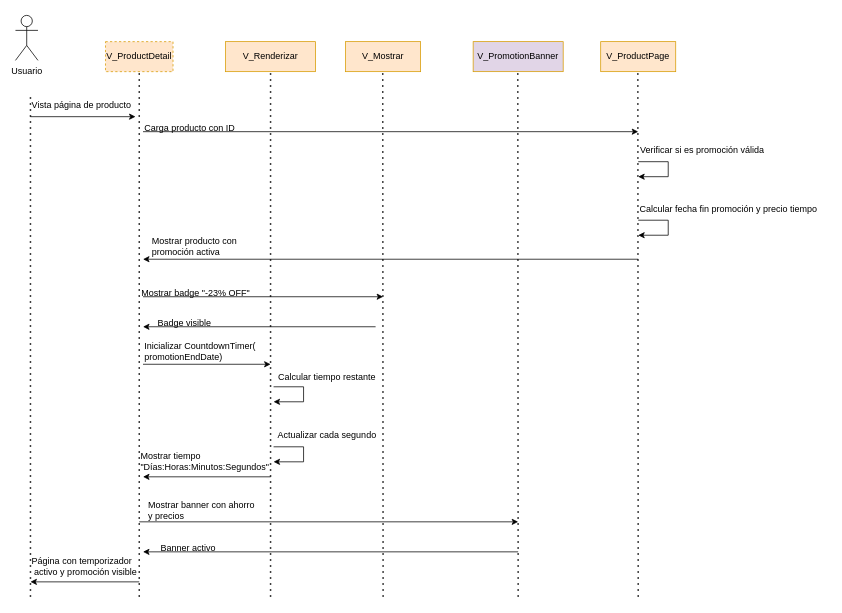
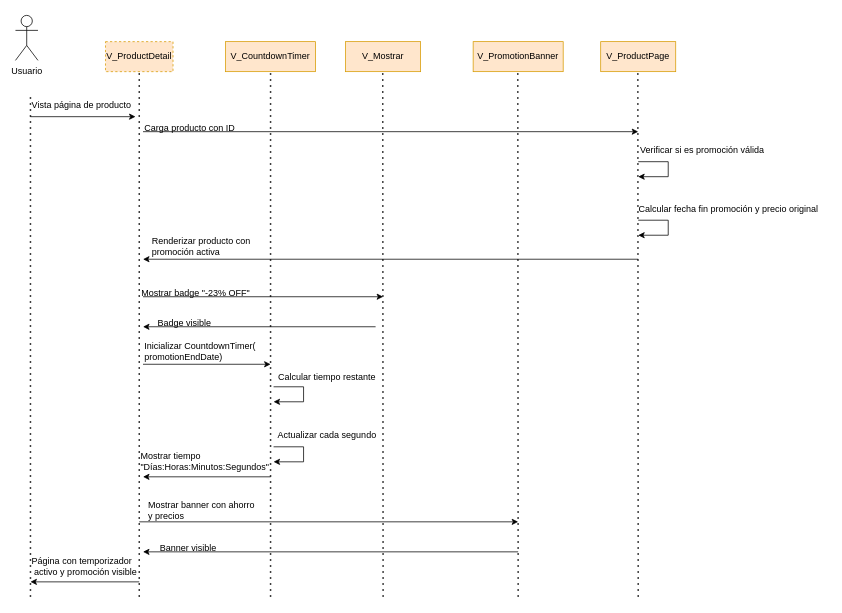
  <mxCell id="0" />
  <mxCell id="1" parent="0" />
  <mxCell id="2" value="Usuario" style="shape=umlActor;verticalLabelPosition=bottom;verticalAlign=top;html=1;outlineConnect=0;" vertex="1" parent="1"><mxGeometry x="20" y="20" width="30" height="60" as="geometry" /></mxCell>
  <mxCell id="3" value="V_ProductDetail" style="rounded=0;whiteSpace=wrap;html=1;fillColor=#ffe6cc;strokeColor=#d79b00;dashed=1;" vertex="1" parent="1"><mxGeometry x="140" y="55" width="90" height="40" as="geometry" /></mxCell>
- <mxCell id="4" value="V_Renderizar" style="rounded=0;whiteSpace=wrap;html=1;fillColor=#ffe6cc;strokeColor=#d79b00;" vertex="1" parent="1"><mxGeometry x="300" y="55" width="120" height="40" as="geometry" /></mxCell>
+ <mxCell id="4" value="V_CountdownTimer" style="rounded=0;whiteSpace=wrap;html=1;fillColor=#ffe6cc;strokeColor=#d79b00;" vertex="1" parent="1"><mxGeometry x="300" y="55" width="120" height="40" as="geometry" /></mxCell>
  <mxCell id="5" value="V_Mostrar" style="rounded=0;whiteSpace=wrap;html=1;fillColor=#ffe6cc;strokeColor=#d79b00;" vertex="1" parent="1"><mxGeometry x="460" y="55" width="100" height="40" as="geometry" /></mxCell>
  <mxCell id="6" value="" style="endArrow=none;dashed=1;html=1;dashPattern=1 3;strokeWidth=2;rounded=0;" edge="1" parent="1"><mxGeometry width="50" height="50" relative="1" as="geometry"><mxPoint x="40" y="795" as="sourcePoint" /><mxPoint x="40" y="125" as="targetPoint" /></mxGeometry></mxCell>
  <mxCell id="7" value="" style="endArrow=none;dashed=1;html=1;dashPattern=1 3;strokeWidth=2;rounded=0;entryX=0.5;entryY=1;entryDx=0;entryDy=0;" edge="1" parent="1" target="3"><mxGeometry width="50" height="50" relative="1" as="geometry"><mxPoint x="185" y="795" as="sourcePoint" /><mxPoint x="420" y="295" as="targetPoint" /></mxGeometry></mxCell>
  <mxCell id="8" value="" style="endArrow=none;dashed=1;html=1;dashPattern=1 3;strokeWidth=2;rounded=0;entryX=0.5;entryY=1;entryDx=0;entryDy=0;" edge="1" parent="1"><mxGeometry width="50" height="50" relative="1" as="geometry"><mxPoint x="360" y="795" as="sourcePoint" /><mxPoint x="360" y="95" as="targetPoint" /></mxGeometry></mxCell>
  <mxCell id="9" value="" style="endArrow=none;dashed=1;html=1;dashPattern=1 3;strokeWidth=2;rounded=0;entryX=0.5;entryY=1;entryDx=0;entryDy=0;" edge="1" parent="1"><mxGeometry width="50" height="50" relative="1" as="geometry"><mxPoint x="510" y="795" as="sourcePoint" /><mxPoint x="509.5" y="95" as="targetPoint" /></mxGeometry></mxCell>
  <mxCell id="10" value="Vista página de producto" style="text;html=1;align=left;verticalAlign=middle;resizable=0;points=[];autosize=1;strokeColor=none;fillColor=none;" vertex="1" parent="1"><mxGeometry x="40" y="125" width="160" height="30" as="geometry" /></mxCell>
  <mxCell id="11" value="" style="endArrow=classic;html=1;rounded=0;" edge="1" parent="1"><mxGeometry width="50" height="50" relative="1" as="geometry"><mxPoint x="40" y="155" as="sourcePoint" /><mxPoint x="180" y="155" as="targetPoint" /></mxGeometry></mxCell>
  <mxCell id="12" value="" style="endArrow=classic;html=1;rounded=0;" edge="1" parent="1"><mxGeometry width="50" height="50" relative="1" as="geometry"><mxPoint x="190" y="175" as="sourcePoint" /><mxPoint x="850" y="175" as="targetPoint" /></mxGeometry></mxCell>
  <mxCell id="13" value="Carga producto con ID" style="text;html=1;align=left;verticalAlign=middle;resizable=0;points=[];autosize=1;strokeColor=none;fillColor=none;" vertex="1" parent="1"><mxGeometry x="190" y="155" width="140" height="30" as="geometry" /></mxCell>
- <mxCell id="14" value="V_PromotionBanner" style="rounded=0;whiteSpace=wrap;html=1;fillColor=#e1d5e7;strokeColor=#d79b00;" vertex="1" parent="1"><mxGeometry x="630" y="55" width="120" height="40" as="geometry" /></mxCell>
+ <mxCell id="14" value="V_PromotionBanner" style="rounded=0;whiteSpace=wrap;html=1;fillColor=#ffe6cc;strokeColor=#d79b00;" vertex="1" parent="1"><mxGeometry x="630" y="55" width="120" height="40" as="geometry" /></mxCell>
  <mxCell id="15" value="" style="endArrow=none;dashed=1;html=1;dashPattern=1 3;strokeWidth=2;rounded=0;entryX=0.5;entryY=1;entryDx=0;entryDy=0;" edge="1" parent="1"><mxGeometry width="50" height="50" relative="1" as="geometry"><mxPoint x="690" y="795" as="sourcePoint" /><mxPoint x="689.5" y="95" as="targetPoint" /></mxGeometry></mxCell>
  <mxCell id="16" value="" style="endArrow=classic;html=1;rounded=0;" edge="1" parent="1"><mxGeometry width="50" height="50" relative="1" as="geometry"><mxPoint x="850" y="345" as="sourcePoint" /><mxPoint x="190" y="345" as="targetPoint" /></mxGeometry></mxCell>
  <mxCell id="17" value="" style="endArrow=classic;html=1;rounded=0;" edge="1" parent="1"><mxGeometry width="50" height="50" relative="1" as="geometry"><mxPoint x="850" y="215" as="sourcePoint" /><mxPoint x="850" y="235" as="targetPoint" /><Array as="points"><mxPoint x="890" y="215" /><mxPoint x="890" y="235" /></Array></mxGeometry></mxCell>
  <mxCell id="18" value="V_ProductPage" style="rounded=0;whiteSpace=wrap;html=1;fillColor=#ffe6cc;strokeColor=#d79b00;" vertex="1" parent="1"><mxGeometry x="800" y="55" width="100" height="40" as="geometry" /></mxCell>
  <mxCell id="19" value="" style="endArrow=none;dashed=1;html=1;dashPattern=1 3;strokeWidth=2;rounded=0;entryX=0.5;entryY=1;entryDx=0;entryDy=0;" edge="1" parent="1"><mxGeometry width="50" height="50" relative="1" as="geometry"><mxPoint x="850" y="795" as="sourcePoint" /><mxPoint x="849.5" y="95" as="targetPoint" /></mxGeometry></mxCell>
  <mxCell id="20" value="Verificar si es promoción válida" style="text;html=1;align=center;verticalAlign=middle;resizable=0;points=[];autosize=1;strokeColor=none;fillColor=none;" vertex="1" parent="1"><mxGeometry x="840" y="185" width="190" height="30" as="geometry" /></mxCell>
- <mxCell id="21" value="Calcular fecha fin promoción y precio tiempo" style="text;html=1;align=center;verticalAlign=middle;resizable=0;points=[];autosize=1;strokeColor=none;fillColor=none;" vertex="1" parent="1"><mxGeometry x="840" y="263" width="260" height="30" as="geometry" /></mxCell>
+ <mxCell id="21" value="Calcular fecha fin promoción y precio original" style="text;html=1;align=center;verticalAlign=middle;resizable=0;points=[];autosize=1;strokeColor=none;fillColor=none;" vertex="1" parent="1"><mxGeometry x="840" y="263" width="260" height="30" as="geometry" /></mxCell>
  <mxCell id="22" value="" style="endArrow=classic;html=1;rounded=0;" edge="1" parent="1"><mxGeometry width="50" height="50" relative="1" as="geometry"><mxPoint x="850" y="293" as="sourcePoint" /><mxPoint x="850" y="313" as="targetPoint" /><Array as="points"><mxPoint x="890" y="293" /><mxPoint x="890" y="313" /></Array></mxGeometry></mxCell>
- <mxCell id="23" value="Mostrar producto con&amp;nbsp;&lt;div&gt;promoción activa&lt;/div&gt;" style="text;html=1;align=left;verticalAlign=middle;resizable=0;points=[];autosize=1;strokeColor=none;fillColor=none;" vertex="1" parent="1"><mxGeometry x="200" y="308" width="160" height="40" as="geometry" /></mxCell>
+ <mxCell id="23" value="Renderizar producto con&amp;nbsp;&lt;div&gt;promoción activa&lt;/div&gt;" style="text;html=1;align=left;verticalAlign=middle;resizable=0;points=[];autosize=1;strokeColor=none;fillColor=none;" vertex="1" parent="1"><mxGeometry x="200" y="308" width="160" height="40" as="geometry" /></mxCell>
  <mxCell id="24" value="" style="endArrow=classic;html=1;rounded=0;" edge="1" parent="1"><mxGeometry width="50" height="50" relative="1" as="geometry"><mxPoint x="190" y="395" as="sourcePoint" /><mxPoint x="510" y="395" as="targetPoint" /></mxGeometry></mxCell>
  <mxCell id="25" value="Mostrar badge &quot;-23% OFF&quot;" style="text;html=1;align=center;verticalAlign=middle;resizable=0;points=[];autosize=1;strokeColor=none;fillColor=none;" vertex="1" parent="1"><mxGeometry x="175" y="375" width="170" height="30" as="geometry" /></mxCell>
  <mxCell id="26" value="" style="endArrow=classic;html=1;rounded=0;" edge="1" parent="1"><mxGeometry width="50" height="50" relative="1" as="geometry"><mxPoint x="500" y="435" as="sourcePoint" /><mxPoint x="190" y="435" as="targetPoint" /></mxGeometry></mxCell>
  <mxCell id="27" value="Badge visible" style="text;html=1;align=center;verticalAlign=middle;resizable=0;points=[];autosize=1;strokeColor=none;fillColor=none;" vertex="1" parent="1"><mxGeometry x="200" y="415" width="90" height="30" as="geometry" /></mxCell>
  <mxCell id="28" value="" style="endArrow=classic;html=1;rounded=0;" edge="1" parent="1"><mxGeometry width="50" height="50" relative="1" as="geometry"><mxPoint x="190" y="485" as="sourcePoint" /><mxPoint x="360" y="485" as="targetPoint" /></mxGeometry></mxCell>
  <mxCell id="29" value="Inicializar&amp;nbsp;&lt;span style=&quot;background-color: transparent; color: light-dark(rgb(0, 0, 0), rgb(255, 255, 255));&quot;&gt;CountdownTimer(&lt;/span&gt;&lt;div&gt;&lt;span style=&quot;background-color: transparent; color: light-dark(rgb(0, 0, 0), rgb(255, 255, 255));&quot;&gt;promotionEndDate)&lt;/span&gt;&lt;/div&gt;" style="text;html=1;align=left;verticalAlign=middle;resizable=0;points=[];autosize=1;strokeColor=none;fillColor=none;" vertex="1" parent="1"><mxGeometry x="190" y="448" width="170" height="40" as="geometry" /></mxCell>
  <mxCell id="30" value="" style="endArrow=classic;html=1;rounded=0;" edge="1" parent="1"><mxGeometry width="50" height="50" relative="1" as="geometry"><mxPoint x="364" y="515" as="sourcePoint" /><mxPoint x="364" y="535" as="targetPoint" /><Array as="points"><mxPoint x="404" y="515" /><mxPoint x="404" y="535" /></Array></mxGeometry></mxCell>
  <mxCell id="31" value="Calcular tiempo restante" style="text;html=1;align=center;verticalAlign=middle;resizable=0;points=[];autosize=1;strokeColor=none;fillColor=none;" vertex="1" parent="1"><mxGeometry x="360" y="488" width="150" height="30" as="geometry" /></mxCell>
  <mxCell id="32" value="Actualizar cada segundo" style="text;html=1;align=center;verticalAlign=middle;resizable=0;points=[];autosize=1;strokeColor=none;fillColor=none;" vertex="1" parent="1"><mxGeometry x="360" y="565" width="150" height="30" as="geometry" /></mxCell>
  <mxCell id="33" value="" style="endArrow=classic;html=1;rounded=0;" edge="1" parent="1"><mxGeometry width="50" height="50" relative="1" as="geometry"><mxPoint x="364" y="595" as="sourcePoint" /><mxPoint x="364" y="615" as="targetPoint" /><Array as="points"><mxPoint x="404" y="595" /><mxPoint x="404" y="615" /></Array></mxGeometry></mxCell>
  <mxCell id="34" value="" style="endArrow=classic;html=1;rounded=0;" edge="1" parent="1"><mxGeometry width="50" height="50" relative="1" as="geometry"><mxPoint x="360" y="635" as="sourcePoint" /><mxPoint x="190" y="635" as="targetPoint" /></mxGeometry></mxCell>
  <mxCell id="35" value="Mostrar tiempo&amp;nbsp;&lt;div&gt;&quot;Días:Horas:Minutos:Segundos&quot;&lt;/div&gt;" style="text;html=1;align=left;verticalAlign=middle;resizable=0;points=[];autosize=1;strokeColor=none;fillColor=none;" vertex="1" parent="1"><mxGeometry x="185" y="595" width="190" height="40" as="geometry" /></mxCell>
  <mxCell id="36" value="" style="endArrow=classic;html=1;rounded=0;" edge="1" parent="1"><mxGeometry width="50" height="50" relative="1" as="geometry"><mxPoint x="185" y="695" as="sourcePoint" /><mxPoint x="690" y="695" as="targetPoint" /></mxGeometry></mxCell>
  <mxCell id="37" value="Mostrar banner con ahorro&amp;nbsp;&lt;div&gt;y precios&lt;/div&gt;" style="text;html=1;align=left;verticalAlign=middle;resizable=0;points=[];autosize=1;strokeColor=none;fillColor=none;" vertex="1" parent="1"><mxGeometry x="195" y="660" width="170" height="40" as="geometry" /></mxCell>
  <mxCell id="38" value="" style="endArrow=classic;html=1;rounded=0;" edge="1" parent="1"><mxGeometry width="50" height="50" relative="1" as="geometry"><mxPoint x="690" y="735" as="sourcePoint" /><mxPoint x="190" y="735" as="targetPoint" /></mxGeometry></mxCell>
- <mxCell id="39" value="Banner activo" style="text;html=1;align=center;verticalAlign=middle;resizable=0;points=[];autosize=1;strokeColor=none;fillColor=none;" vertex="1" parent="1"><mxGeometry x="200" y="715" width="100" height="30" as="geometry" /></mxCell>
+ <mxCell id="39" value="Banner visible" style="text;html=1;align=center;verticalAlign=middle;resizable=0;points=[];autosize=1;strokeColor=none;fillColor=none;" vertex="1" parent="1"><mxGeometry x="200" y="715" width="100" height="30" as="geometry" /></mxCell>
  <mxCell id="40" value="" style="endArrow=classic;html=1;rounded=0;" edge="1" parent="1"><mxGeometry width="50" height="50" relative="1" as="geometry"><mxPoint x="185" y="775" as="sourcePoint" /><mxPoint x="40" y="775" as="targetPoint" /></mxGeometry></mxCell>
  <mxCell id="41" value="Página con temporizador&lt;div&gt;&amp;nbsp;activo&amp;nbsp;&lt;span style=&quot;background-color: transparent; color: light-dark(rgb(0, 0, 0), rgb(255, 255, 255));&quot;&gt;y promoción visible&lt;/span&gt;&lt;/div&gt;" style="text;html=1;align=left;verticalAlign=middle;resizable=0;points=[];autosize=1;strokeColor=none;fillColor=none;" vertex="1" parent="1"><mxGeometry x="40" y="735" width="160" height="40" as="geometry" /></mxCell>
